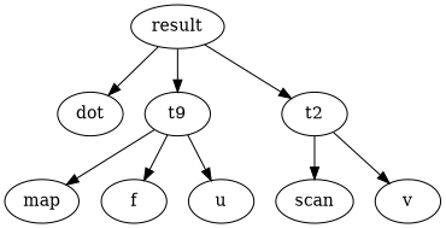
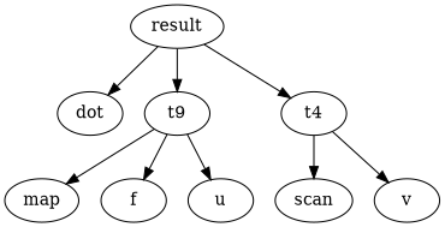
  digraph {
    fontname="DejaVu Serif"
    node [fontname="DejaVu Serif"]
    edge [fontname="DejaVu Serif"]
    n1 [label=result]
    dot
    n3 [label=t9]
-   t2
+   t2 [label=t4]
    map
    f
    u
    scan
    v
    n1 -> dot
    n1 -> n3
    n1 -> t2
    n3 -> map
    n3 -> f
    n3 -> u
    t2 -> scan
    t2 -> v
  }
